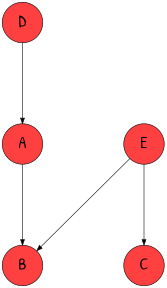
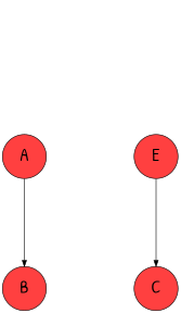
  digraph {
    fontname="Patrick Hand"
    nodesep=2
    ranksep=2
    node [fillcolor=brown1 fontcolor=black fontname="Patrick Hand" fontsize=28 margin=0 shape=circle style=filled]
    edge [fontname="Patrick Hand"]
-   D [width=1]
    A [width=1]
    B [width=1]
    E [width=1]
    C [width=1]
-   D -> A
    A -> B
-   E -> B
    E -> C
  }
